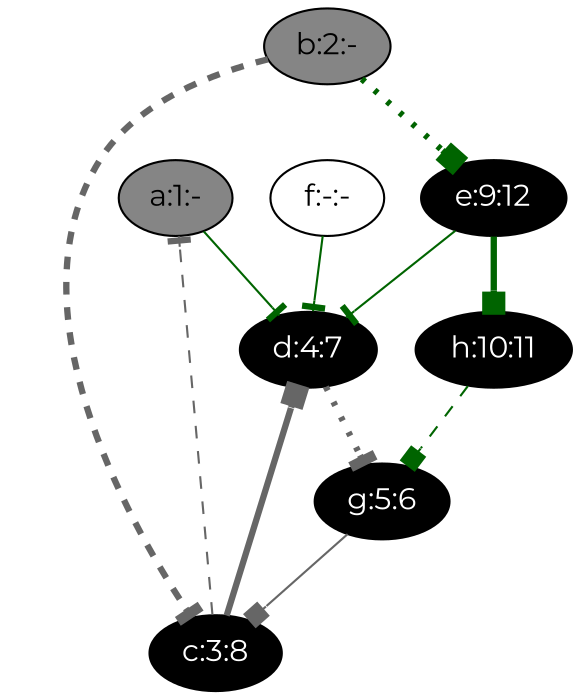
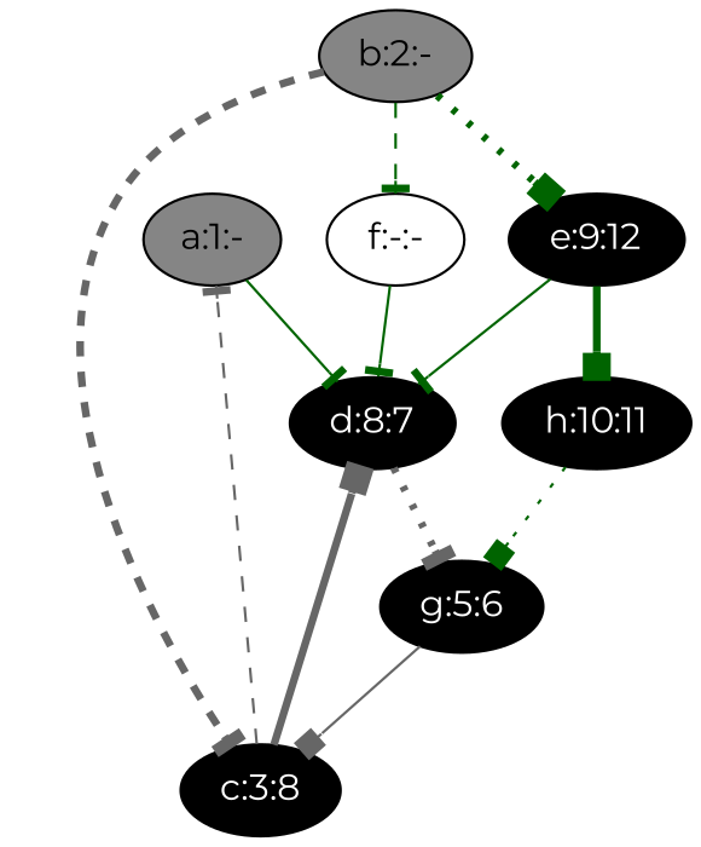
  digraph {
    fontname=Montserrat
    node [fillcolor=black fontname=Montserrat style=filled fontcolor=white]
    edge [arrowhead=tee color=darkgreen fontname=Montserrat penwidth=1 style=bold]
    n1 [fillcolor=gray52 label="a:1:-" fontcolor=""]
-   n2 [label="d:4:7"]
+   n2 [label="d:8:7"]
    n3 [fillcolor=gray52 label="b:2:-" fontcolor=""]
    n4 [label="c:3:8"]
    n5 [label="e:9:12"]
    n6 [label="f:-:-" fillcolor="" style="" fontcolor=""]
    n7 [label="g:5:6"]
    n8 [label="h:10:11"]
    n1 -> n2
    n2 -> n7 [color=gray40 penwidth=3 style=dotted]
    n3 -> n4 [color=gray40 penwidth=3 style=dashed]
    n3 -> n5 [arrowhead=box penwidth=3 style=dotted]
+   n3 -> n6 [style=dashed]
    n4 -> n1 [color=gray40 style=dashed]
    n4 -> n2 [arrowhead=box color=gray40 penwidth=3]
    n5 -> n2
    n5 -> n8 [arrowhead=box penwidth=3]
    n6 -> n2
    n7 -> n4 [arrowhead=box color=gray40]
-   n8 -> n7 [arrowhead=box style=dashed]
+   n8 -> n7 [arrowhead=box style=dotted]
  }
